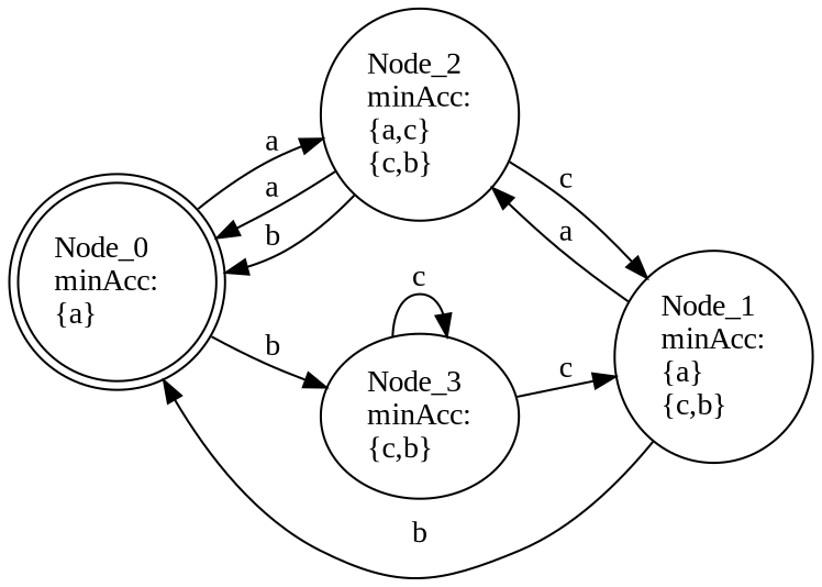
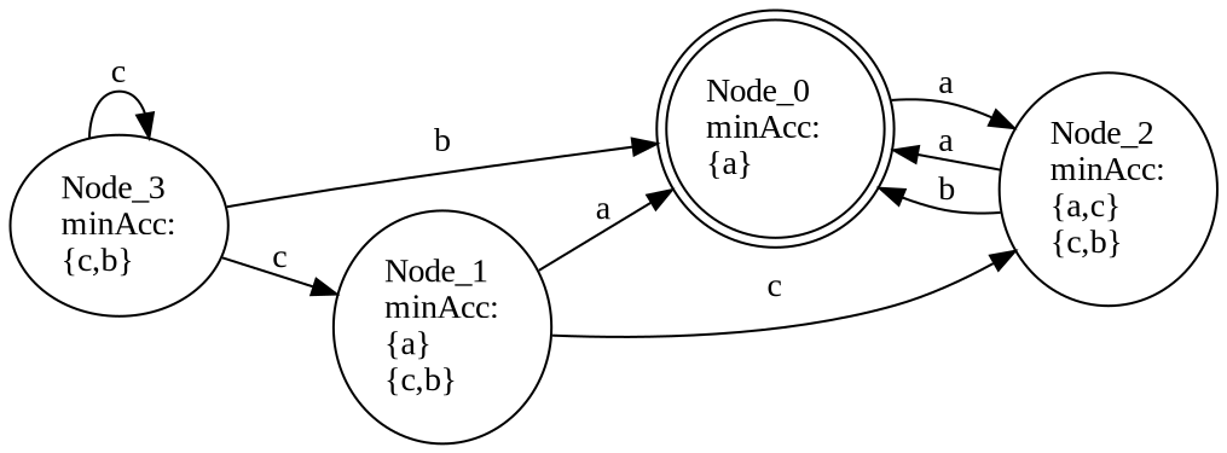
  digraph {
    fontname="Liberation Serif"
    rankdir=LR
    node [fontname="Liberation Serif"]
    edge [fontname="Liberation Serif"]
    n1 [label="Node_0\lminAcc:\l{a}\l" shape=doublecircle]
    n2 [label="Node_2\lminAcc:\l{a,c}\l{c,b}\l"]
    n3 [label="Node_1\lminAcc:\l{a}\l{c,b}\l"]
    n4 [label="Node_3\lminAcc:\l{c,b}\l"]
    n1 -> n2 [label=a]
    n2 -> n1 [label=a]
    n2 -> n1 [label=b]
-   n2 -> n3 [label=c]
-   n3 -> n1 [label=b]
-   n3 -> n2 [label=a]
-   n1 -> n4 [label=b]
+   n3 -> n1 [label=a]
+   n3 -> n2 [label=c]
+   n4 -> n1 [label=b]
    n4 -> n3 [label=c]
    n4 -> n4 [label=c]
  }
